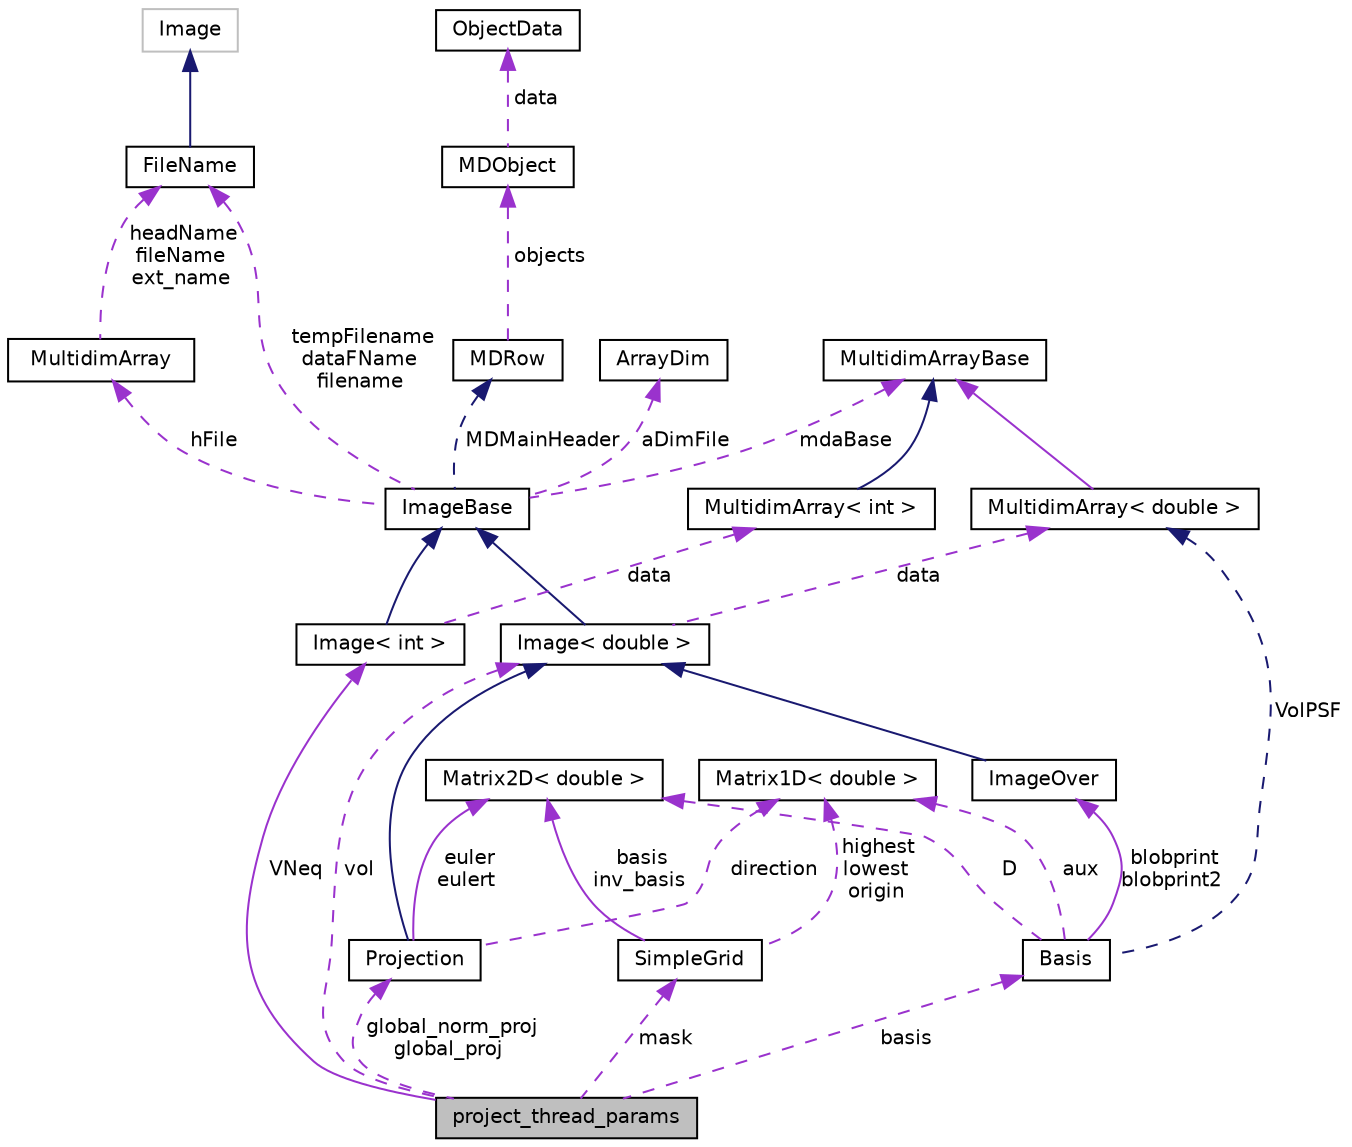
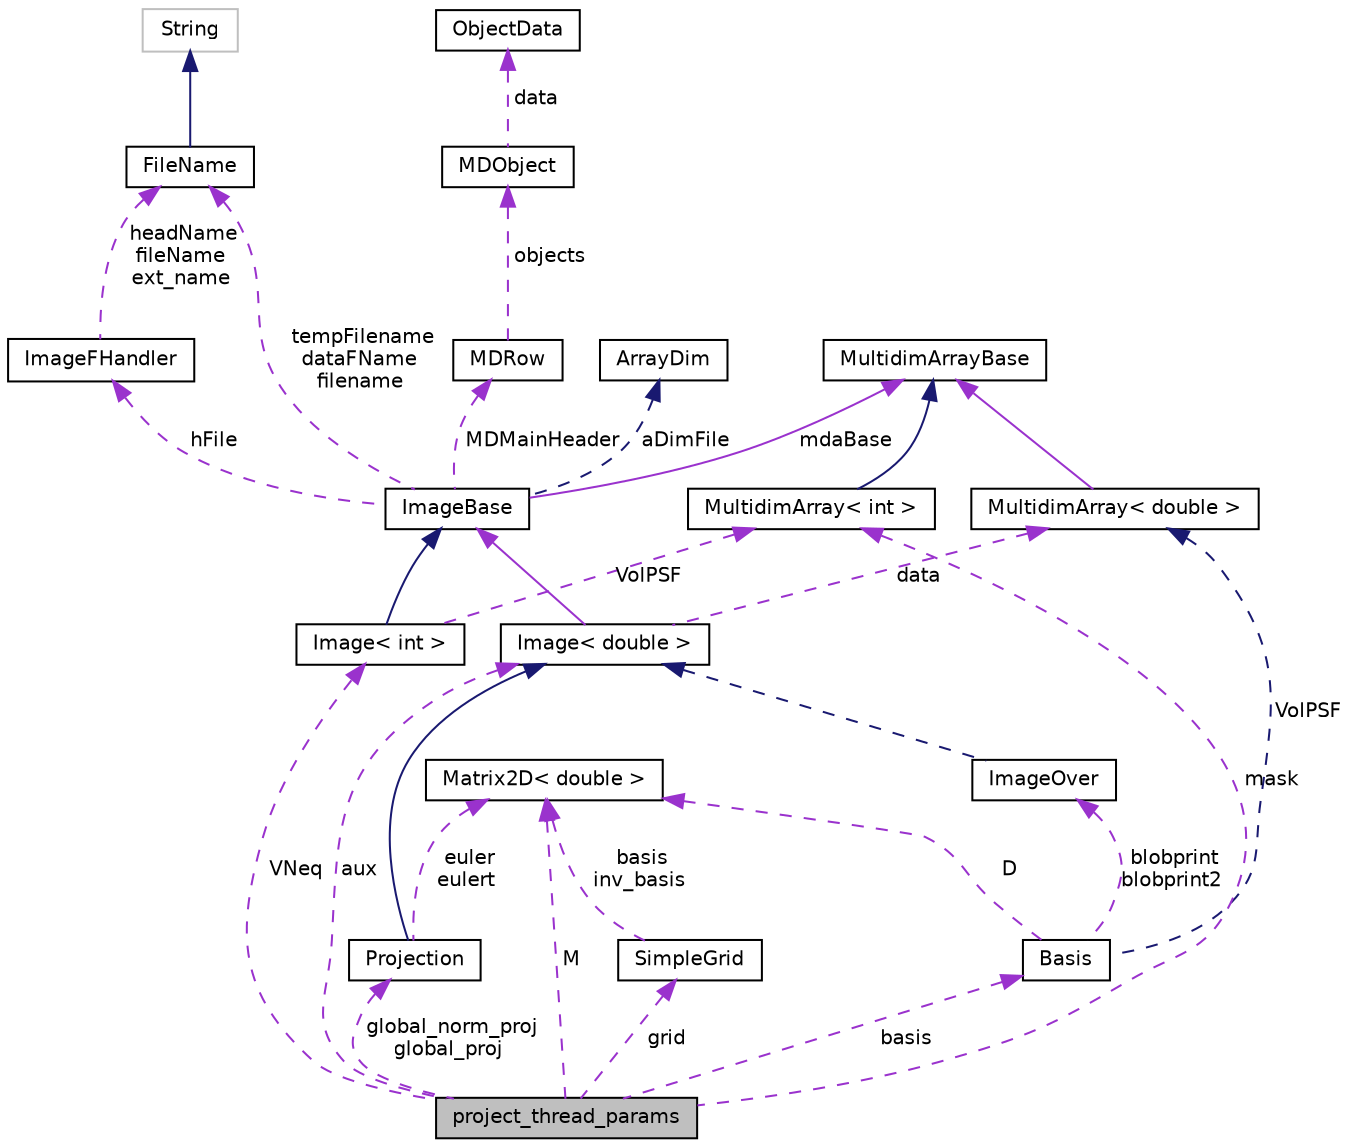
  digraph {
    rankdir=TB
    node [color=black fillcolor=white fontname=Helvetica fontsize=10 shape=record style=filled]
    edge [color=darkorchid3 dir=back fontname=Helvetica fontsize=10 labelfontname=Helvetica labelfontsize=10 style=dashed]
    n1 [fillcolor=grey75 fontcolor=black height=0.2 label=project_thread_params width=0.4]
    n2 [height=0.2 label="Matrix2D\< double \>" width=0.4]
    n3 [height=0.2 label=Projection width=0.4]
    n4 [height=0.2 label=Basis width=0.4]
    n5 [height=0.2 label=SimpleGrid width=0.4]
    n6 [height=0.2 label="Image\< double \>" width=0.4]
    n7 [height=0.2 label=ImageOver width=0.4]
    n8 [height=0.2 label=ImageBase width=0.4]
    n9 [height=0.2 label="Image\< int \>" width=0.4]
    n10 [height=0.2 label=MultidimArrayBase width=0.4]
    n11 [height=0.2 label="MultidimArray\< double \>" width=0.4]
    n12 [height=0.2 label="MultidimArray\< int \>" width=0.4]
-   n13 [height=0.2 label=MultidimArray width=0.4]
+   n13 [height=0.2 label=ImageFHandler width=0.4]
    n14 [height=0.2 label=FileName width=0.4]
-   n15 [color=grey75 height=0.2 label=Image width=0.4]
+   n15 [color=grey75 height=0.2 label=String width=0.4]
    n16 [height=0.2 label=MDRow width=0.4]
    n17 [height=0.2 label=MDObject width=0.4]
    n18 [height=0.2 label=ObjectData width=0.4]
    n19 [height=0.2 label=ArrayDim width=0.4]
-   n20 [height=0.2 label="Matrix1D\< double \>" width=0.4]
-   n2 -> n3 [label=" euler\neulert" style=solid]
+   n2 -> n1 [label=" M"]
+   n2 -> n3 [label=" euler\neulert"]
    n2 -> n4 [label=" D"]
-   n2 -> n5 [label=" basis\ninv_basis" style=solid]
+   n2 -> n5 [label=" basis\ninv_basis"]
    n3 -> n1 [label=" global_norm_proj\nglobal_proj"]
    n4 -> n1 [label=" basis"]
-   n5 -> n1 [label=" mask"]
-   n6 -> n1 [label=" vol"]
+   n5 -> n1 [label=" grid"]
+   n6 -> n1 [label=" aux"]
    n6 -> n3 [color=midnightblue style=solid]
-   n6 -> n7 [color=midnightblue style=solid]
-   n7 -> n4 [label=" blobprint\nblobprint2" style=solid]
-   n8 -> n6 [color=midnightblue style=solid]
+   n6 -> n7 [color=midnightblue]
+   n7 -> n4 [label=" blobprint\nblobprint2"]
+   n8 -> n6 [style=solid]
    n8 -> n9 [color=midnightblue style=solid]
-   n9 -> n1 [label=" VNeq" style=solid]
-   n10 -> n8 [label=" mdaBase"]
+   n9 -> n1 [label=" VNeq"]
+   n10 -> n8 [label=" mdaBase" style=solid]
    n10 -> n11 [style=solid]
    n10 -> n12 [color=midnightblue style=solid]
    n11 -> n4 [color=midnightblue label=" VolPSF"]
    n11 -> n6 [label=" data"]
-   n12 -> n9 [label=" data"]
+   n12 -> n1 [label=" mask"]
+   n12 -> n9 [label=" VolPSF"]
    n13 -> n8 [label=" hFile"]
    n14 -> n8 [label=" tempFilename\ndataFName\nfilename"]
    n14 -> n13 [label=" headName\nfileName\next_name"]
    n15 -> n14 [color=midnightblue style=solid]
-   n16 -> n8 [color=midnightblue label=" MDMainHeader"]
+   n16 -> n8 [label=" MDMainHeader"]
    n17 -> n16 [label=" objects"]
    n18 -> n17 [label=" data"]
-   n19 -> n8 [label=" aDimFile"]
-   n20 -> n3 [label=" direction"]
-   n20 -> n4 [label=" aux"]
-   n20 -> n5 [label=" highest\nlowest\norigin"]
+   n19 -> n8 [color=midnightblue label=" aDimFile"]
  }
